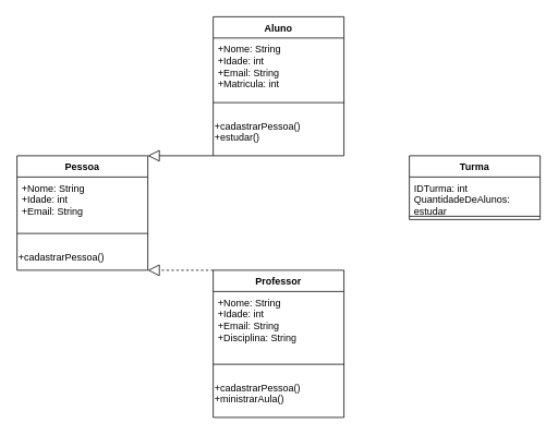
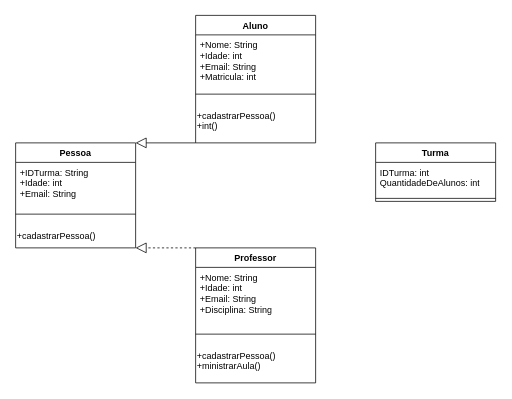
  <mxCell id="0" />
  <mxCell id="1" parent="0" />
  <mxCell id="2" value="Aluno" style="swimlane;fontStyle=1;align=center;verticalAlign=top;childLayout=stackLayout;horizontal=1;startSize=26;horizontalStack=0;resizeParent=1;resizeParentMax=0;resizeLast=0;collapsible=1;marginBottom=0;whiteSpace=wrap;html=1;" parent="1" vertex="1"><mxGeometry x="260" y="20" width="160" height="170" as="geometry" /></mxCell>
  <mxCell id="3" value="+Nome: String&lt;div&gt;+Idade: int&lt;/div&gt;&lt;div&gt;+Email: String&lt;/div&gt;&lt;div&gt;+Matricula: int&lt;/div&gt;" style="text;strokeColor=none;fillColor=none;align=left;verticalAlign=top;spacingLeft=4;spacingRight=4;overflow=hidden;rotatable=0;points=[[0,0.5],[1,0.5]];portConstraint=eastwest;whiteSpace=wrap;html=1;" parent="2" vertex="1"><mxGeometry y="26" width="160" height="64" as="geometry" /></mxCell>
  <mxCell id="4" value="" style="line;strokeWidth=1;fillColor=none;align=left;verticalAlign=middle;spacingTop=-1;spacingLeft=3;spacingRight=3;rotatable=0;labelPosition=right;points=[];portConstraint=eastwest;strokeColor=inherit;" parent="2" vertex="1"><mxGeometry y="90" width="160" height="30" as="geometry" /></mxCell>
- <mxCell id="5" value="&lt;span style=&quot;color: rgb(0, 0, 0); font-family: Helvetica; font-size: 12px; font-style: normal; font-variant-ligatures: normal; font-variant-caps: normal; font-weight: 400; letter-spacing: normal; orphans: 2; text-align: center; text-indent: 0px; text-transform: none; widows: 2; word-spacing: 0px; -webkit-text-stroke-width: 0px; white-space: nowrap; text-decoration-thickness: initial; text-decoration-style: initial; text-decoration-color: initial; float: none; display: inline !important;&quot;&gt;+cadastrarPessoa()&lt;/span&gt;&lt;div&gt;&lt;span style=&quot;color: rgb(0, 0, 0); font-family: Helvetica; font-size: 12px; font-style: normal; font-variant-ligatures: normal; font-variant-caps: normal; font-weight: 400; letter-spacing: normal; orphans: 2; text-align: center; text-indent: 0px; text-transform: none; widows: 2; word-spacing: 0px; -webkit-text-stroke-width: 0px; white-space: nowrap; text-decoration-thickness: initial; text-decoration-style: initial; text-decoration-color: initial; float: none; display: inline !important;&quot;&gt;+estudar()&lt;/span&gt;&lt;/div&gt;" style="text;whiteSpace=wrap;html=1;" parent="2" vertex="1"><mxGeometry y="120" width="160" height="50" as="geometry" /></mxCell>
+ <mxCell id="5" value="&lt;span style=&quot;color: rgb(0, 0, 0); font-family: Helvetica; font-size: 12px; font-style: normal; font-variant-ligatures: normal; font-variant-caps: normal; font-weight: 400; letter-spacing: normal; orphans: 2; text-align: center; text-indent: 0px; text-transform: none; widows: 2; word-spacing: 0px; -webkit-text-stroke-width: 0px; white-space: nowrap; text-decoration-thickness: initial; text-decoration-style: initial; text-decoration-color: initial; float: none; display: inline !important;&quot;&gt;+cadastrarPessoa()&lt;/span&gt;&lt;div&gt;&lt;span style=&quot;color: rgb(0, 0, 0); font-family: Helvetica; font-size: 12px; font-style: normal; font-variant-ligatures: normal; font-variant-caps: normal; font-weight: 400; letter-spacing: normal; orphans: 2; text-align: center; text-indent: 0px; text-transform: none; widows: 2; word-spacing: 0px; -webkit-text-stroke-width: 0px; white-space: nowrap; text-decoration-thickness: initial; text-decoration-style: initial; text-decoration-color: initial; float: none; display: inline !important;&quot;&gt;+int()&lt;/span&gt;&lt;/div&gt;" style="text;whiteSpace=wrap;html=1;" parent="2" vertex="1"><mxGeometry y="120" width="160" height="50" as="geometry" /></mxCell>
  <mxCell id="6" value="Turma" style="swimlane;fontStyle=1;align=center;verticalAlign=top;childLayout=stackLayout;horizontal=1;startSize=26;horizontalStack=0;resizeParent=1;resizeParentMax=0;resizeLast=0;collapsible=1;marginBottom=0;whiteSpace=wrap;html=1;" parent="1" vertex="1"><mxGeometry x="500" y="190" width="160" height="78" as="geometry" /></mxCell>
- <mxCell id="7" value="IDTurma: int&lt;div&gt;QuantidadeDeAlunos: estudar&lt;/div&gt;" style="text;strokeColor=none;fillColor=none;align=left;verticalAlign=top;spacingLeft=4;spacingRight=4;overflow=hidden;rotatable=0;points=[[0,0.5],[1,0.5]];portConstraint=eastwest;whiteSpace=wrap;html=1;" parent="6" vertex="1"><mxGeometry y="26" width="160" height="44" as="geometry" /></mxCell>
+ <mxCell id="7" value="IDTurma: int&lt;div&gt;QuantidadeDeAlunos: int&lt;/div&gt;" style="text;strokeColor=none;fillColor=none;align=left;verticalAlign=top;spacingLeft=4;spacingRight=4;overflow=hidden;rotatable=0;points=[[0,0.5],[1,0.5]];portConstraint=eastwest;whiteSpace=wrap;html=1;" parent="6" vertex="1"><mxGeometry y="26" width="160" height="44" as="geometry" /></mxCell>
  <mxCell id="8" value="" style="line;strokeWidth=1;fillColor=none;align=left;verticalAlign=middle;spacingTop=-1;spacingLeft=3;spacingRight=3;rotatable=0;labelPosition=right;points=[];portConstraint=eastwest;strokeColor=inherit;" parent="6" vertex="1"><mxGeometry y="70" width="160" height="8" as="geometry" /></mxCell>
  <mxCell id="9" value="Pessoa" style="swimlane;fontStyle=1;align=center;verticalAlign=top;childLayout=stackLayout;horizontal=1;startSize=26;horizontalStack=0;resizeParent=1;resizeParentMax=0;resizeLast=0;collapsible=1;marginBottom=0;whiteSpace=wrap;html=1;" parent="1" vertex="1"><mxGeometry x="20" y="190" width="160" height="140" as="geometry" /></mxCell>
- <mxCell id="10" value="+Nome: String&lt;div&gt;+Idade: int&lt;/div&gt;&lt;div&gt;+Email: String&lt;/div&gt;" style="text;strokeColor=none;fillColor=none;align=left;verticalAlign=top;spacingLeft=4;spacingRight=4;overflow=hidden;rotatable=0;points=[[0,0.5],[1,0.5]];portConstraint=eastwest;whiteSpace=wrap;html=1;" parent="9" vertex="1"><mxGeometry y="26" width="160" height="54" as="geometry" /></mxCell>
+ <mxCell id="10" value="+IDTurma: String&lt;div&gt;+Idade: int&lt;/div&gt;&lt;div&gt;+Email: String&lt;/div&gt;" style="text;strokeColor=none;fillColor=none;align=left;verticalAlign=top;spacingLeft=4;spacingRight=4;overflow=hidden;rotatable=0;points=[[0,0.5],[1,0.5]];portConstraint=eastwest;whiteSpace=wrap;html=1;" parent="9" vertex="1"><mxGeometry y="26" width="160" height="54" as="geometry" /></mxCell>
  <mxCell id="11" value="" style="line;strokeWidth=1;fillColor=none;align=left;verticalAlign=middle;spacingTop=-1;spacingLeft=3;spacingRight=3;rotatable=0;labelPosition=right;points=[];portConstraint=eastwest;strokeColor=inherit;" parent="9" vertex="1"><mxGeometry y="80" width="160" height="30" as="geometry" /></mxCell>
  <mxCell id="12" value="+cadastrarPessoa()" style="text;html=1;align=left;verticalAlign=middle;resizable=0;points=[];autosize=1;strokeColor=none;fillColor=none;" parent="9" vertex="1"><mxGeometry y="110" width="160" height="30" as="geometry" /></mxCell>
  <mxCell id="13" value="Professor" style="swimlane;fontStyle=1;align=center;verticalAlign=top;childLayout=stackLayout;horizontal=1;startSize=26;horizontalStack=0;resizeParent=1;resizeParentMax=0;resizeLast=0;collapsible=1;marginBottom=0;whiteSpace=wrap;html=1;" parent="1" vertex="1"><mxGeometry x="260" y="330" width="160" height="180" as="geometry" /></mxCell>
  <mxCell id="14" value="+Nome: String&lt;div&gt;+Idade: int&lt;/div&gt;&lt;div&gt;+Email: String&lt;/div&gt;&lt;div&gt;+Disciplina: String&lt;/div&gt;" style="text;strokeColor=none;fillColor=none;align=left;verticalAlign=top;spacingLeft=4;spacingRight=4;overflow=hidden;rotatable=0;points=[[0,0.5],[1,0.5]];portConstraint=eastwest;whiteSpace=wrap;html=1;" parent="13" vertex="1"><mxGeometry y="26" width="160" height="74" as="geometry" /></mxCell>
  <mxCell id="15" value="" style="line;strokeWidth=1;fillColor=none;align=left;verticalAlign=middle;spacingTop=-1;spacingLeft=3;spacingRight=3;rotatable=0;labelPosition=right;points=[];portConstraint=eastwest;strokeColor=inherit;" parent="13" vertex="1"><mxGeometry y="100" width="160" height="30" as="geometry" /></mxCell>
  <mxCell id="16" value="+cadastrarPessoa()&lt;br&gt;+ministrarAula()" style="text;whiteSpace=wrap;verticalAlign=top;align=left;html=1;" parent="13" vertex="1"><mxGeometry y="130" width="160" height="50" as="geometry" /></mxCell>
  <mxCell id="17" style="edgeStyle=orthogonalEdgeStyle;rounded=0;orthogonalLoop=1;jettySize=auto;html=1;exitX=0.5;exitY=1;exitDx=0;exitDy=0;" parent="13" source="16" target="16" edge="1"><mxGeometry relative="1" as="geometry" /></mxCell>
  <mxCell id="18" value="" style="endArrow=block;dashed=1;endFill=0;endSize=12;html=1;rounded=0;exitX=0;exitY=0;exitDx=0;exitDy=0;entryX=1;entryY=1;entryDx=0;entryDy=0;" parent="1" source="13" target="9" edge="1"><mxGeometry width="160" relative="1" as="geometry"><mxPoint x="310" y="350" as="sourcePoint" /><mxPoint x="470" y="350" as="targetPoint" /></mxGeometry></mxCell>
  <mxCell id="19" value="" style="endArrow=block;dashed=0;endFill=0;endSize=12;html=1;rounded=0;exitX=0;exitY=1;exitDx=0;exitDy=0;entryX=1;entryY=0;entryDx=0;entryDy=0;" parent="1" source="2" target="9" edge="1"><mxGeometry width="160" relative="1" as="geometry"><mxPoint x="280" y="180" as="sourcePoint" /><mxPoint x="200" y="180" as="targetPoint" /></mxGeometry></mxCell>
